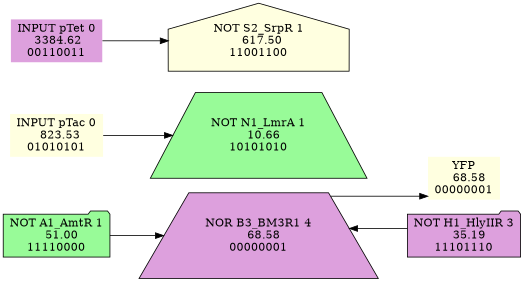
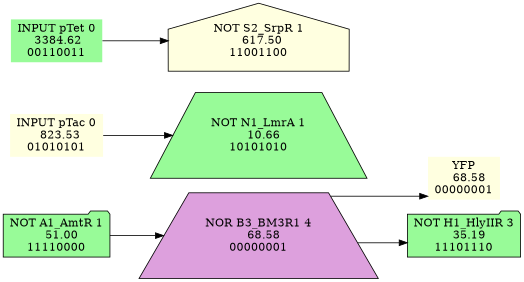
  digraph {
    rankdir=LR
    splines=ortho
    node [fillcolor=lightyellow shape=none style=filled]
    n1 [label="YFP\n   68.58\n00000001"]
    n2 [label="INPUT pTac 0\n  823.53\n01010101"]
    n3 [fillcolor=palegreen label="NOT N1_LmrA 1\n   10.66\n10101010" shape=trapezium]
-   n4 [fillcolor=plum label="INPUT pTet 0\n 3384.62\n00110011"]
+   n4 [fillcolor=palegreen label="INPUT pTet 0\n 3384.62\n00110011"]
    n5 [label="NOT S2_SrpR 1\n  617.50\n11001100" shape=house]
    n6 [fillcolor=palegreen label="NOT A1_AmtR 1\n   51.00\n11110000" shape=folder]
    n7 [fillcolor=plum label="NOR B3_BM3R1 4\n   68.58\n00000001" shape=trapezium]
-   n8 [fillcolor=plum label="NOT H1_HlyIIR 3\n   35.19\n11101110" shape=folder]
+   n8 [fillcolor=palegreen label="NOT H1_HlyIIR 3\n   35.19\n11101110" shape=folder]
    n2 -> n3
    n4 -> n5
    n6 -> n7
    n7 -> n1
-   n8 -> n7
+   n7 -> n8
  }
